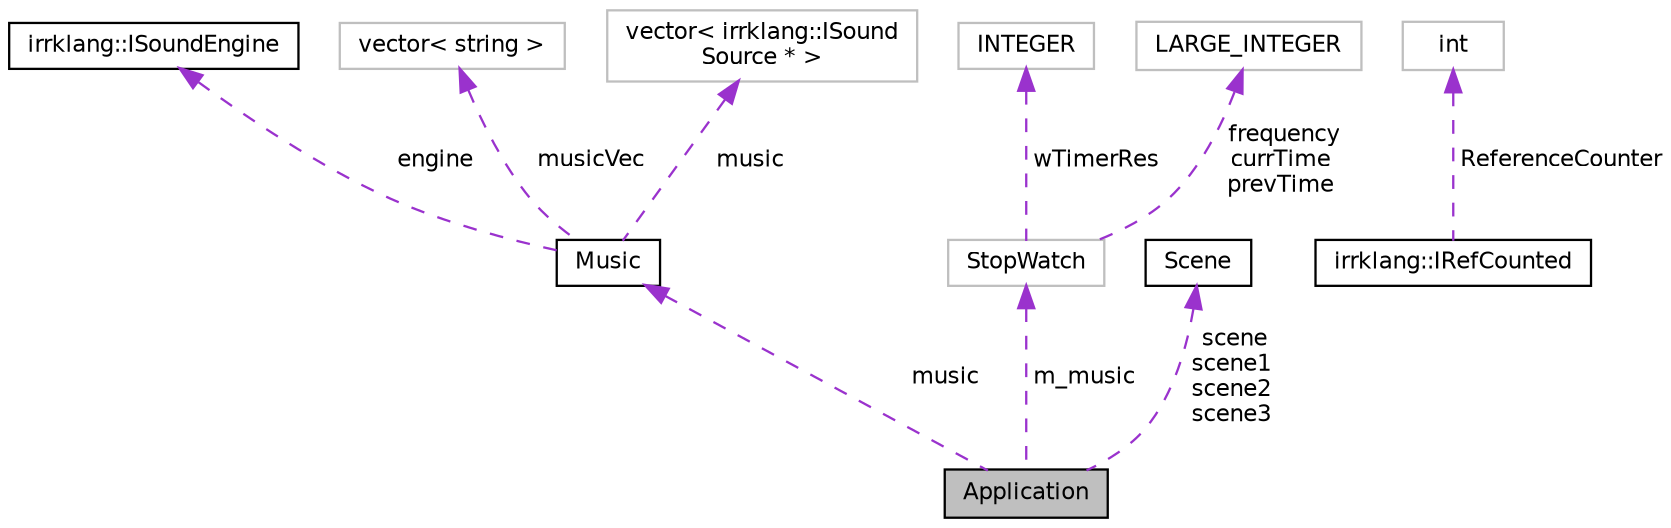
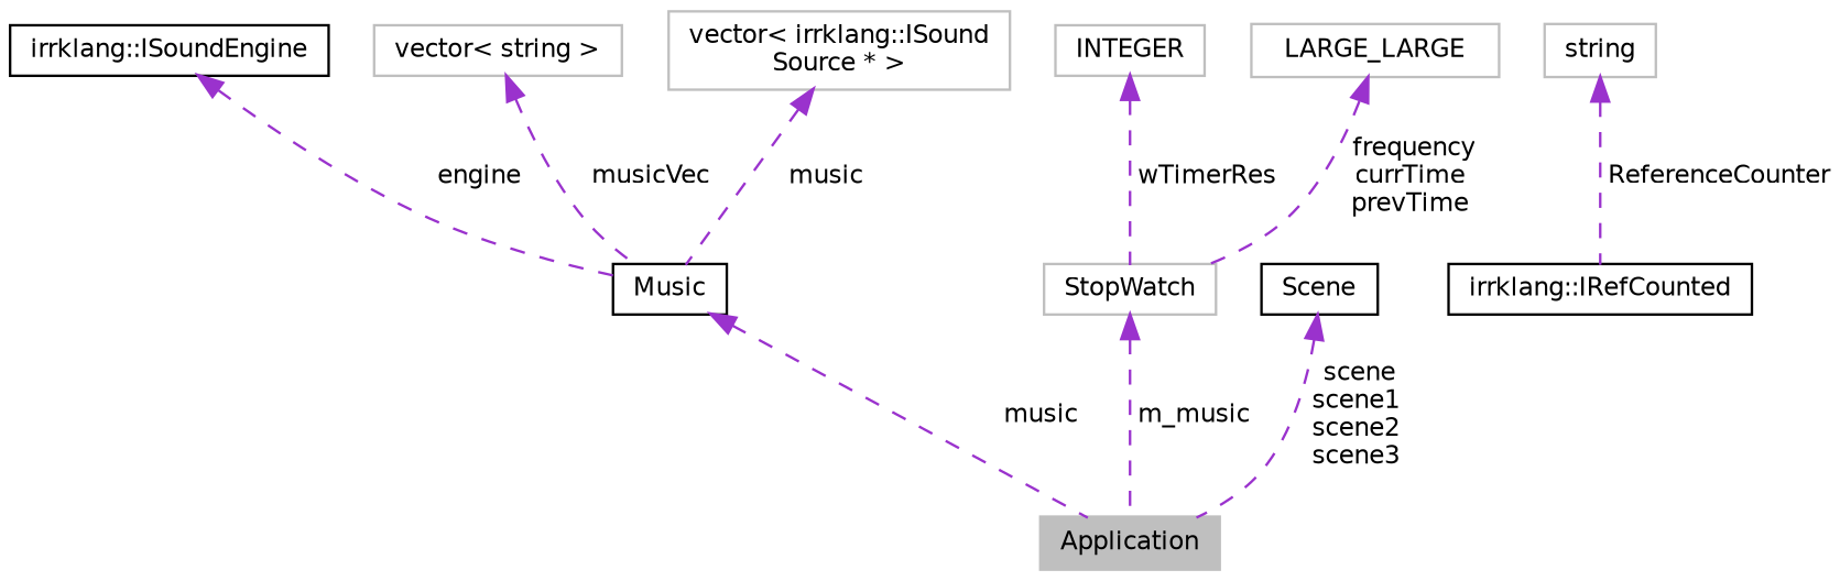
  digraph {
    rankdir=TB
    node [color=grey75 fontname=Helvetica fontsize=10 shape=record]
    edge [color=darkorchid3 dir=back fontname=Helvetica fontsize=10 labelfontname=Helvetica labelfontsize=10 style=dashed]
-   n1 [color=black fillcolor=grey75 fontcolor=black height=0.2 label=Application style=filled width=0.4]
+   n1 [fillcolor=grey75 fontcolor=black height=0.2 label=Application style=filled width=0.4]
    n2 [color=black height=0.2 label=Music width=0.4]
    n3 [color=black height=0.2 label="irrklang::ISoundEngine" width=0.4]
    n4 [color=black height=0.2 label="irrklang::IRefCounted" width=0.4]
-   n5 [height=0.2 label=int width=0.4]
+   n5 [height=0.2 label=string width=0.4]
    n6 [height=0.2 label="vector\< string \>" width=0.4]
    n7 [height=0.2 label="vector\< irrklang::ISound\lSource * \>" width=0.4]
    n8 [height=0.2 label=StopWatch width=0.4]
    n9 [height=0.2 label=INTEGER width=0.4]
-   n10 [height=0.2 label=LARGE_INTEGER width=0.4]
+   n10 [height=0.2 label=LARGE_LARGE width=0.4]
    n11 [color=black height=0.2 label=Scene width=0.4]
    n2 -> n1 [label=" music"]
    n3 -> n2 [label=" engine"]
    n5 -> n4 [label=" ReferenceCounter"]
    n6 -> n2 [label=" musicVec"]
    n7 -> n2 [label=" music"]
    n8 -> n1 [label=" m_music"]
    n9 -> n8 [label=" wTimerRes"]
    n10 -> n8 [label=" frequency\ncurrTime\nprevTime"]
    n11 -> n1 [label=" scene\nscene1\nscene2\nscene3"]
  }
